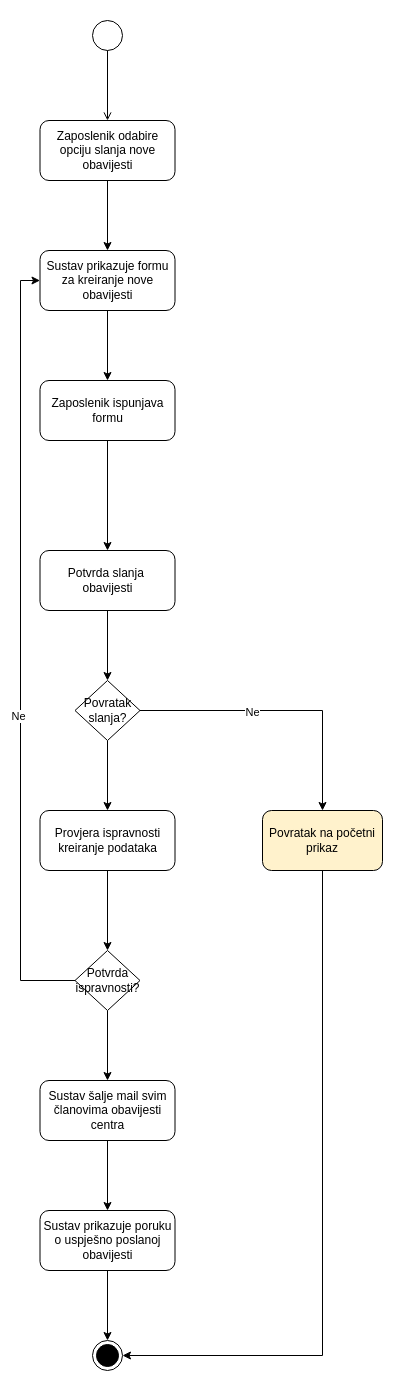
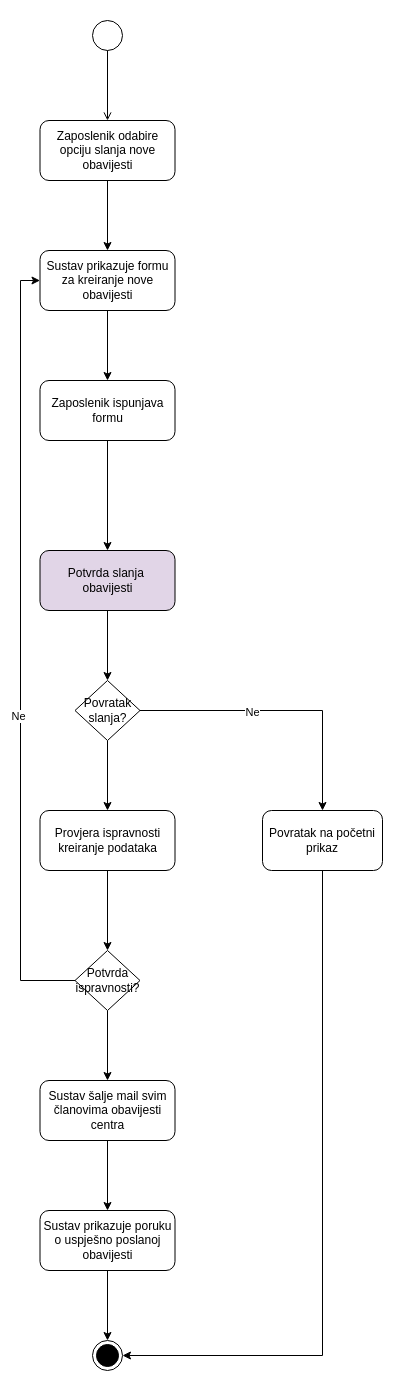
  <mxCell id="0" />
  <mxCell id="1" parent="0" />
  <mxCell id="2" value="" style="ellipse;html=1;" vertex="1" parent="1"><mxGeometry x="92" y="20" width="30" height="30" as="geometry" /></mxCell>
  <mxCell id="3" value="" style="endArrow=open;html=1;rounded=0;align=center;verticalAlign=top;endFill=0;labelBackgroundColor=none;endSize=6;entryX=0.5;entryY=0;entryDx=0;entryDy=0;" edge="1" parent="1" source="2" target="5"><mxGeometry relative="1" as="geometry"><mxPoint x="107" y="110" as="targetPoint" /></mxGeometry></mxCell>
  <mxCell id="4" style="edgeStyle=orthogonalEdgeStyle;rounded=0;orthogonalLoop=1;jettySize=auto;html=1;exitX=0.5;exitY=1;exitDx=0;exitDy=0;entryX=0.5;entryY=0;entryDx=0;entryDy=0;" edge="1" parent="1" source="5" target="7"><mxGeometry relative="1" as="geometry"><mxPoint x="107" y="250" as="targetPoint" /></mxGeometry></mxCell>
  <mxCell id="5" value="Zaposlenik odabire opciju slanja nove obavijesti" style="rounded=1;whiteSpace=wrap;html=1;" vertex="1" parent="1"><mxGeometry x="39.5" y="120" width="135" height="60" as="geometry" /></mxCell>
  <mxCell id="6" style="edgeStyle=orthogonalEdgeStyle;rounded=0;orthogonalLoop=1;jettySize=auto;html=1;exitX=0.5;exitY=1;exitDx=0;exitDy=0;entryX=0.5;entryY=0;entryDx=0;entryDy=0;" edge="1" parent="1" source="7" target="8"><mxGeometry relative="1" as="geometry" /></mxCell>
  <mxCell id="7" value="Sustav prikazuje formu za kreiranje nove obavijesti" style="rounded=1;whiteSpace=wrap;html=1;" vertex="1" parent="1"><mxGeometry x="39.5" y="250" width="135" height="60" as="geometry" /></mxCell>
  <mxCell id="8" value="Zaposlenik ispunjava formu" style="rounded=1;whiteSpace=wrap;html=1;" vertex="1" parent="1"><mxGeometry x="39.5" y="380" width="135" height="60" as="geometry" /></mxCell>
  <mxCell id="9" style="edgeStyle=orthogonalEdgeStyle;rounded=0;orthogonalLoop=1;jettySize=auto;html=1;exitX=0.5;exitY=1;exitDx=0;exitDy=0;entryX=0.5;entryY=0;entryDx=0;entryDy=0;" edge="1" parent="1" source="8" target="11"><mxGeometry relative="1" as="geometry"><mxPoint x="107" y="570" as="sourcePoint" /></mxGeometry></mxCell>
  <mxCell id="10" style="edgeStyle=orthogonalEdgeStyle;rounded=0;orthogonalLoop=1;jettySize=auto;html=1;exitX=0.5;exitY=1;exitDx=0;exitDy=0;entryX=0.5;entryY=0;entryDx=0;entryDy=0;" edge="1" parent="1" source="11" target="15"><mxGeometry relative="1" as="geometry" /></mxCell>
- <mxCell id="11" value="Potvrda slanja&amp;nbsp;&lt;div&gt;obavijesti&lt;/div&gt;" style="rounded=1;whiteSpace=wrap;html=1;" vertex="1" parent="1"><mxGeometry x="39.5" y="550" width="135" height="60" as="geometry" /></mxCell>
+ <mxCell id="11" value="Potvrda slanja&amp;nbsp;&lt;div&gt;obavijesti&lt;/div&gt;" style="rounded=1;whiteSpace=wrap;html=1;fillColor=#e1d5e7;" vertex="1" parent="1"><mxGeometry x="39.5" y="550" width="135" height="60" as="geometry" /></mxCell>
  <mxCell id="12" style="edgeStyle=orthogonalEdgeStyle;rounded=0;orthogonalLoop=1;jettySize=auto;html=1;exitX=1;exitY=0.5;exitDx=0;exitDy=0;entryX=0.5;entryY=0;entryDx=0;entryDy=0;" edge="1" parent="1" source="15" target="28"><mxGeometry relative="1" as="geometry"><mxPoint x="322" y="810" as="targetPoint" /></mxGeometry></mxCell>
  <mxCell id="13" value="Ne" style="edgeLabel;html=1;align=center;verticalAlign=middle;resizable=0;points=[];" vertex="1" connectable="0" parent="12"><mxGeometry x="-0.205" y="-1" relative="1" as="geometry"><mxPoint as="offset" /></mxGeometry></mxCell>
  <mxCell id="14" style="edgeStyle=orthogonalEdgeStyle;rounded=0;orthogonalLoop=1;jettySize=auto;html=1;exitX=0.5;exitY=1;exitDx=0;exitDy=0;" edge="1" parent="1" source="15" target="19"><mxGeometry relative="1" as="geometry" /></mxCell>
  <mxCell id="15" value="Povratak slanja?" style="rhombus;whiteSpace=wrap;html=1;" vertex="1" parent="1"><mxGeometry x="74.5" y="680" width="65" height="60" as="geometry" /></mxCell>
  <mxCell id="16" style="edgeStyle=orthogonalEdgeStyle;rounded=0;orthogonalLoop=1;jettySize=auto;html=1;exitX=0.5;exitY=1;exitDx=0;exitDy=0;exitPerimeter=0;" edge="1" parent="1" source="28" target="17"><mxGeometry relative="1" as="geometry"><Array as="points"><mxPoint x="322" y="1355" /></Array><mxPoint x="322" y="870" as="sourcePoint" /></mxGeometry></mxCell>
  <mxCell id="17" value="" style="ellipse;html=1;shape=endState;fillColor=strokeColor;" vertex="1" parent="1"><mxGeometry x="92" y="1340" width="30" height="30" as="geometry" /></mxCell>
  <mxCell id="18" style="edgeStyle=orthogonalEdgeStyle;rounded=0;orthogonalLoop=1;jettySize=auto;html=1;exitX=0.5;exitY=1;exitDx=0;exitDy=0;" edge="1" parent="1" source="19" target="23"><mxGeometry relative="1" as="geometry" /></mxCell>
  <mxCell id="19" value="Provjera ispravnosti kreiranje podataka" style="rounded=1;whiteSpace=wrap;html=1;" vertex="1" parent="1"><mxGeometry x="39.5" y="810" width="135" height="60" as="geometry" /></mxCell>
  <mxCell id="20" style="edgeStyle=orthogonalEdgeStyle;rounded=0;orthogonalLoop=1;jettySize=auto;html=1;exitX=0;exitY=0.5;exitDx=0;exitDy=0;entryX=0;entryY=0.5;entryDx=0;entryDy=0;" edge="1" parent="1" source="23" target="7"><mxGeometry relative="1" as="geometry"><Array as="points"><mxPoint x="20" y="980" /><mxPoint x="20" y="280" /></Array></mxGeometry></mxCell>
  <mxCell id="21" value="Ne" style="edgeLabel;html=1;align=center;verticalAlign=middle;resizable=0;points=[];" vertex="1" connectable="0" parent="20"><mxGeometry x="-0.177" y="3" relative="1" as="geometry"><mxPoint as="offset" /></mxGeometry></mxCell>
  <mxCell id="22" style="edgeStyle=orthogonalEdgeStyle;rounded=0;orthogonalLoop=1;jettySize=auto;html=1;exitX=0.5;exitY=1;exitDx=0;exitDy=0;entryX=0.5;entryY=0;entryDx=0;entryDy=0;" edge="1" parent="1" source="23" target="25"><mxGeometry relative="1" as="geometry" /></mxCell>
  <mxCell id="23" value="Potvrda ispravnosti?" style="rhombus;whiteSpace=wrap;html=1;" vertex="1" parent="1"><mxGeometry x="74.5" y="950" width="65" height="60" as="geometry" /></mxCell>
  <mxCell id="24" style="edgeStyle=orthogonalEdgeStyle;rounded=0;orthogonalLoop=1;jettySize=auto;html=1;exitX=0.5;exitY=1;exitDx=0;exitDy=0;entryX=0.5;entryY=0;entryDx=0;entryDy=0;" edge="1" parent="1" source="25" target="27"><mxGeometry relative="1" as="geometry" /></mxCell>
  <mxCell id="25" value="Sustav šalje mail svim članovima obavijesti centra" style="rounded=1;whiteSpace=wrap;html=1;" vertex="1" parent="1"><mxGeometry x="39.5" y="1080" width="135" height="60" as="geometry" /></mxCell>
  <mxCell id="26" style="edgeStyle=orthogonalEdgeStyle;rounded=0;orthogonalLoop=1;jettySize=auto;html=1;exitX=0.5;exitY=1;exitDx=0;exitDy=0;entryX=0.5;entryY=0;entryDx=0;entryDy=0;" edge="1" parent="1" source="27" target="17"><mxGeometry relative="1" as="geometry" /></mxCell>
  <mxCell id="27" value="Sustav prikazuje poruku o uspješno poslanoj obavijesti" style="rounded=1;whiteSpace=wrap;html=1;" vertex="1" parent="1"><mxGeometry x="39.5" y="1210" width="135" height="60" as="geometry" /></mxCell>
- <mxCell id="28" value="Povratak na početni prikaz" style="rounded=1;whiteSpace=wrap;html=1;fillColor=#fff2cc;" vertex="1" parent="1"><mxGeometry x="262" y="810" width="120" height="60" as="geometry" /></mxCell>
+ <mxCell id="28" value="Povratak na početni prikaz" style="rounded=1;whiteSpace=wrap;html=1;" vertex="1" parent="1"><mxGeometry x="262" y="810" width="120" height="60" as="geometry" /></mxCell>
